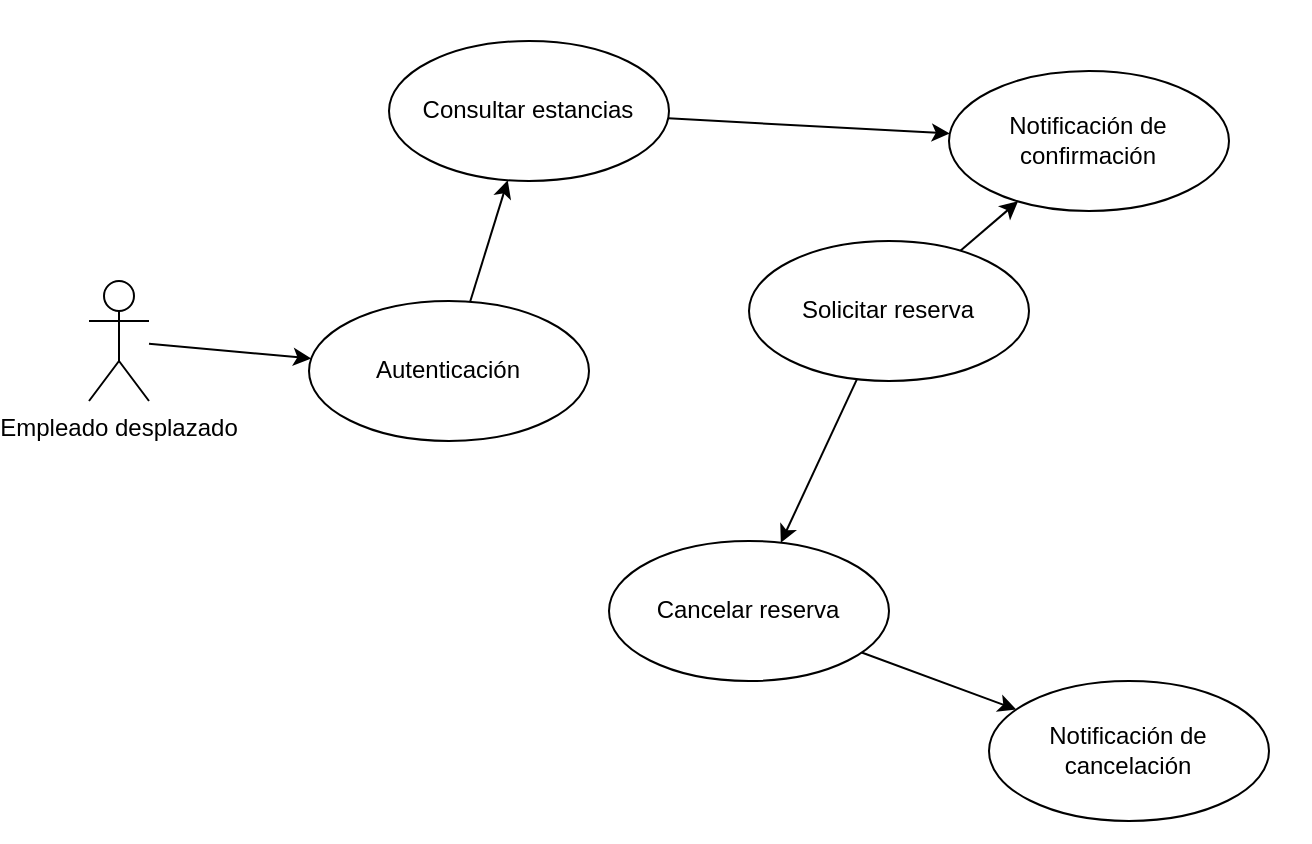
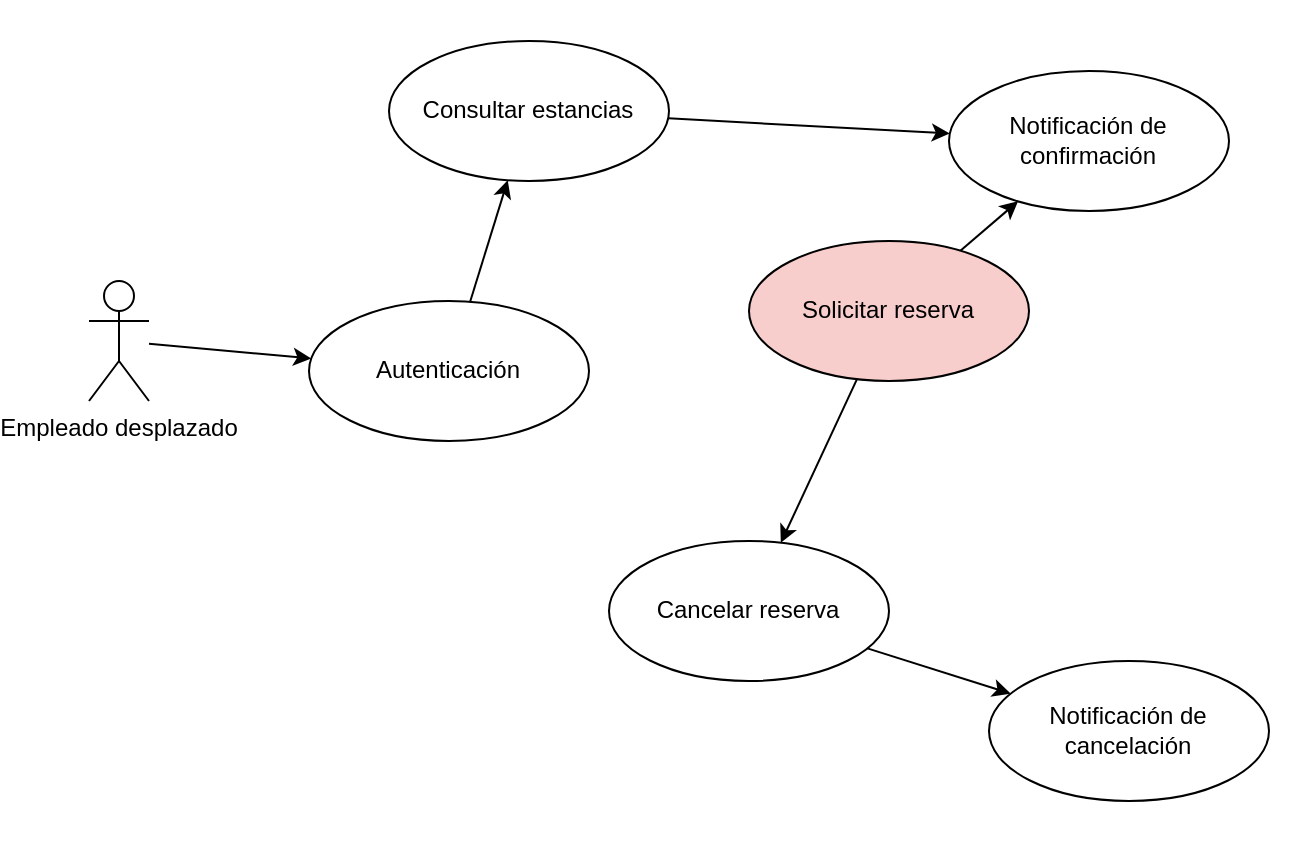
  <mxCell id="0" />
  <mxCell id="1" parent="0" />
  <mxCell id="2" style="edgeStyle=none;html=1;" parent="1" source="3" target="13" edge="1"><mxGeometry relative="1" as="geometry" /></mxCell>
  <mxCell id="3" value="Empleado desplazado" style="shape=umlActor;verticalLabelPosition=bottom;verticalAlign=top;html=1;" parent="1" vertex="1"><mxGeometry x="20" y="140" width="30" height="60" as="geometry" /></mxCell>
  <mxCell id="4" value="Consultar estancias" style="ellipse;whiteSpace=wrap;html=1;" parent="1" vertex="1"><mxGeometry x="170" y="20" width="140" height="70" as="geometry" /></mxCell>
  <mxCell id="5" style="edgeStyle=none;html=1;" parent="1" source="7" target="10" edge="1"><mxGeometry relative="1" as="geometry" /></mxCell>
  <mxCell id="6" style="edgeStyle=none;html=1;" parent="1" source="7" target="11" edge="1"><mxGeometry relative="1" as="geometry"><mxPoint x="483.541" y="214.31" as="targetPoint" /></mxGeometry></mxCell>
- <mxCell id="7" value="Solicitar reserva" style="ellipse;whiteSpace=wrap;html=1;" parent="1" vertex="1"><mxGeometry x="350" y="120" width="140" height="70" as="geometry" /></mxCell>
+ <mxCell id="7" value="Solicitar reserva" style="ellipse;whiteSpace=wrap;html=1;fillColor=#f8cecc;" parent="1" vertex="1"><mxGeometry x="350" y="120" width="140" height="70" as="geometry" /></mxCell>
  <mxCell id="8" style="edgeStyle=none;html=1;" parent="1" source="4" target="11" edge="1"><mxGeometry relative="1" as="geometry"><mxPoint x="300" y="185" as="sourcePoint" /></mxGeometry></mxCell>
  <mxCell id="9" style="edgeStyle=none;html=1;" parent="1" source="10" target="12" edge="1"><mxGeometry relative="1" as="geometry" /></mxCell>
  <mxCell id="10" value="Cancelar reserva" style="ellipse;whiteSpace=wrap;html=1;" parent="1" vertex="1"><mxGeometry x="280" y="270" width="140" height="70" as="geometry" /></mxCell>
  <mxCell id="11" value="Notificación de confirmación" style="ellipse;whiteSpace=wrap;html=1;" parent="1" vertex="1"><mxGeometry x="450" y="35" width="140" height="70" as="geometry" /></mxCell>
- <mxCell id="12" value="Notificación de cancelación" style="ellipse;whiteSpace=wrap;html=1;" parent="1" vertex="1"><mxGeometry x="470" y="340" width="140" height="70" as="geometry" /></mxCell>
+ <mxCell id="12" value="Notificación de cancelación" style="ellipse;whiteSpace=wrap;html=1;" parent="1" vertex="1"><mxGeometry x="470" y="330" width="140" height="70" as="geometry" /></mxCell>
  <mxCell id="13" value="Autenticación" style="ellipse;whiteSpace=wrap;html=1;" vertex="1" parent="1"><mxGeometry x="130" y="150" width="140" height="70" as="geometry" /></mxCell>
  <mxCell id="14" style="edgeStyle=none;html=1;" edge="1" parent="1" source="13" target="4"><mxGeometry relative="1" as="geometry"><mxPoint x="60" y="209.286" as="sourcePoint" /><mxPoint x="132.634" y="351.094" as="targetPoint" /></mxGeometry></mxCell>
